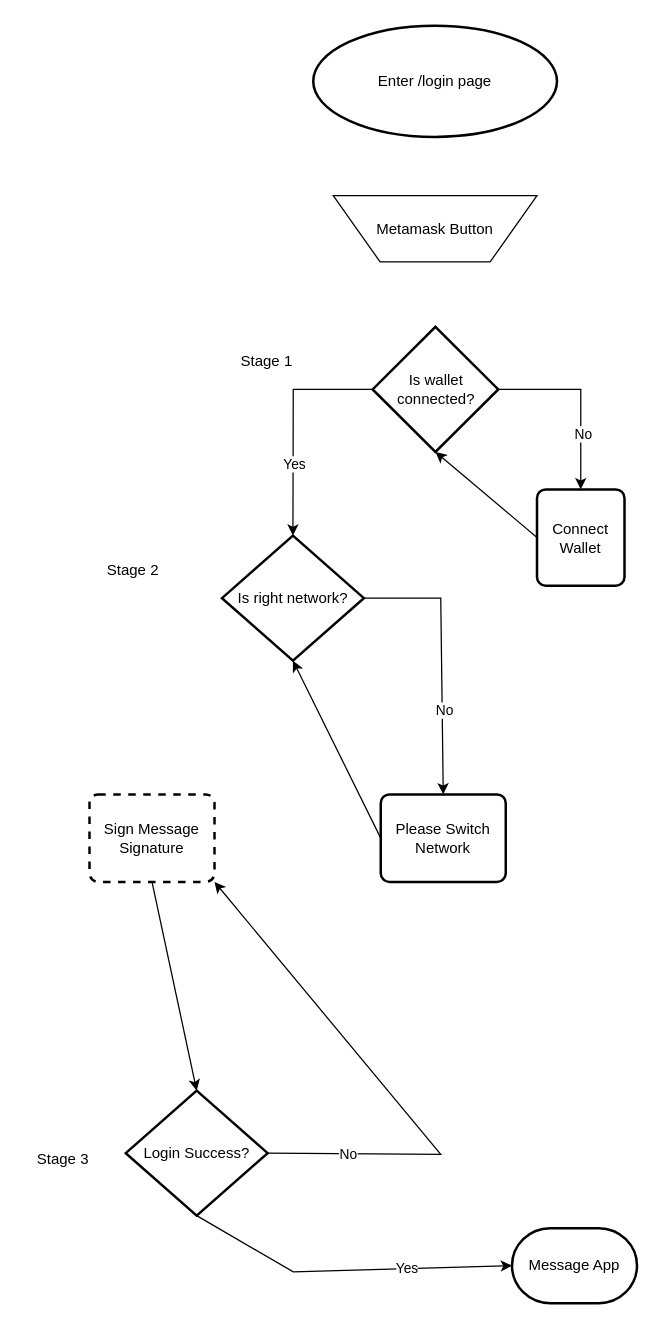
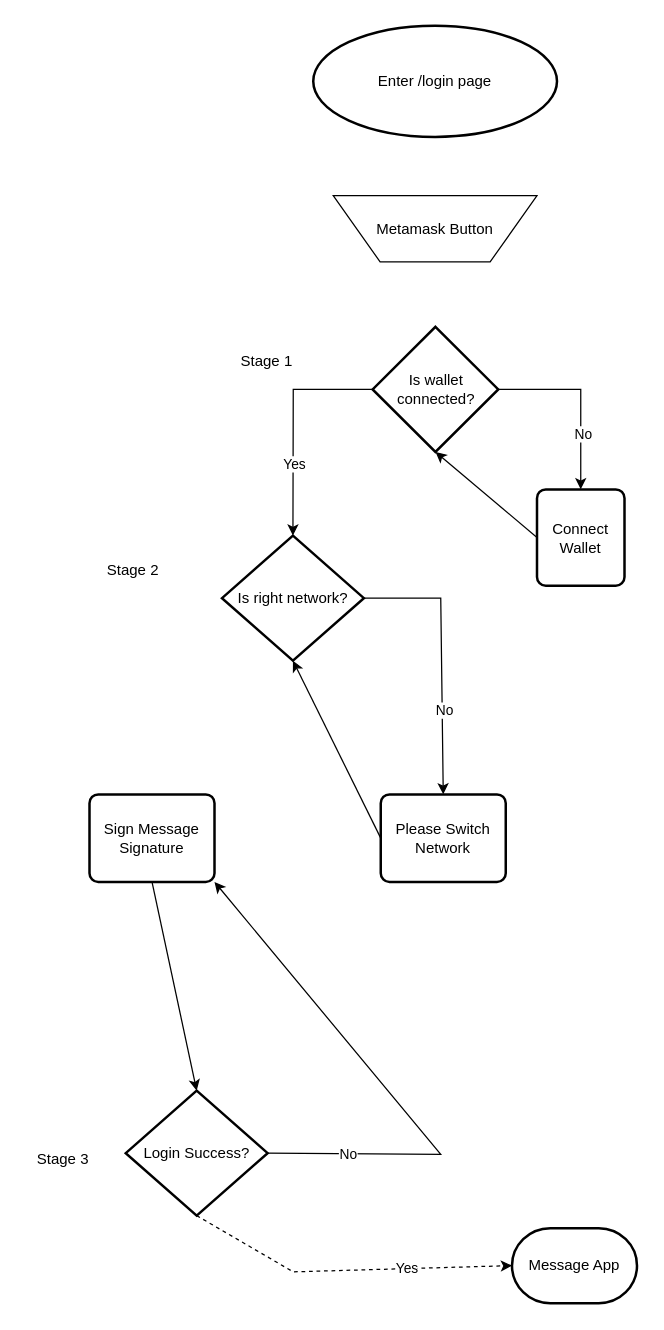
  <mxCell id="0" />
  <mxCell id="1" parent="0" />
  <mxCell id="2" value="Enter /login page" style="strokeWidth=2;html=1;shape=mxgraph.flowchart.start_1;whiteSpace=wrap;" vertex="1" parent="1"><mxGeometry x="250" y="20" width="195" height="89" as="geometry" /></mxCell>
  <mxCell id="3" value="Metamask Button" style="verticalLabelPosition=middle;verticalAlign=middle;html=1;shape=trapezoid;perimeter=trapezoidPerimeter;whiteSpace=wrap;size=0.23;arcSize=10;flipV=1;labelPosition=center;align=center;" vertex="1" parent="1"><mxGeometry x="266" y="156" width="163" height="53" as="geometry" /></mxCell>
  <mxCell id="4" value="Is wallet connected?" style="strokeWidth=2;html=1;shape=mxgraph.flowchart.decision;whiteSpace=wrap;" vertex="1" parent="1"><mxGeometry x="297.5" y="261" width="100.5" height="100" as="geometry" /></mxCell>
  <mxCell id="5" value="" style="endArrow=classic;html=1;rounded=0;exitX=0;exitY=0.5;exitDx=0;exitDy=0;exitPerimeter=0;entryX=0.5;entryY=0;entryDx=0;entryDy=0;entryPerimeter=0;" edge="1" parent="1" source="4" target="9"><mxGeometry width="50" height="50" relative="1" as="geometry"><mxPoint x="271" y="358" as="sourcePoint" /><mxPoint x="234" y="393" as="targetPoint" /><Array as="points"><mxPoint x="234" y="311" /></Array></mxGeometry></mxCell>
  <mxCell id="6" value="Yes" style="edgeLabel;html=1;align=center;verticalAlign=middle;resizable=0;points=[];fontColor=default;" vertex="1" connectable="0" parent="5"><mxGeometry x="0.36" y="1" relative="1" as="geometry"><mxPoint as="offset" /></mxGeometry></mxCell>
  <mxCell id="7" value="" style="endArrow=classic;html=1;rounded=0;exitX=1;exitY=0.5;exitDx=0;exitDy=0;exitPerimeter=0;entryX=0.5;entryY=0;entryDx=0;entryDy=0;" edge="1" parent="1" source="4" target="12"><mxGeometry width="50" height="50" relative="1" as="geometry"><mxPoint x="307.5" y="321" as="sourcePoint" /><mxPoint x="462" y="387" as="targetPoint" /><Array as="points"><mxPoint x="464" y="311" /></Array></mxGeometry></mxCell>
  <mxCell id="8" value="No" style="edgeLabel;html=1;align=center;verticalAlign=middle;resizable=0;points=[];fontColor=default;" vertex="1" connectable="0" parent="7"><mxGeometry x="0.38" y="1" relative="1" as="geometry"><mxPoint as="offset" /></mxGeometry></mxCell>
  <mxCell id="9" value="Is right network?" style="strokeWidth=2;html=1;shape=mxgraph.flowchart.decision;whiteSpace=wrap;" vertex="1" parent="1"><mxGeometry x="177" y="428" width="113.5" height="100" as="geometry" /></mxCell>
  <mxCell id="10" value="" style="endArrow=classic;html=1;rounded=0;exitX=1;exitY=0.5;exitDx=0;exitDy=0;exitPerimeter=0;entryX=0.5;entryY=0;entryDx=0;entryDy=0;" edge="1" parent="1" source="9" target="14"><mxGeometry width="50" height="50" relative="1" as="geometry"><mxPoint x="194.5" y="454" as="sourcePoint" /><mxPoint x="352" y="595" as="targetPoint" /><Array as="points"><mxPoint x="352" y="478" /></Array></mxGeometry></mxCell>
  <mxCell id="11" value="No" style="edgeLabel;html=1;align=center;verticalAlign=middle;resizable=0;points=[];fontColor=default;" vertex="1" connectable="0" parent="10"><mxGeometry x="0.38" y="1" relative="1" as="geometry"><mxPoint as="offset" /></mxGeometry></mxCell>
  <mxCell id="12" value="Connect Wallet" style="rounded=1;whiteSpace=wrap;html=1;absoluteArcSize=1;arcSize=14;strokeWidth=2;fontColor=default;" vertex="1" parent="1"><mxGeometry x="429" y="391" width="70" height="77" as="geometry" /></mxCell>
  <mxCell id="13" value="" style="endArrow=classic;html=1;rounded=0;fontColor=default;entryX=0.5;entryY=1;entryDx=0;entryDy=0;entryPerimeter=0;exitX=0;exitY=0.5;exitDx=0;exitDy=0;" edge="1" parent="1" source="12" target="4"><mxGeometry width="50" height="50" relative="1" as="geometry"><mxPoint x="428" y="426" as="sourcePoint" /><mxPoint x="378" y="413" as="targetPoint" /></mxGeometry></mxCell>
  <mxCell id="14" value="Please Switch Network" style="rounded=1;whiteSpace=wrap;html=1;absoluteArcSize=1;arcSize=14;strokeWidth=2;fontColor=default;" vertex="1" parent="1"><mxGeometry x="304" y="635" width="100" height="70" as="geometry" /></mxCell>
- <mxCell id="15" value="Sign Message Signature" style="rounded=1;whiteSpace=wrap;html=1;absoluteArcSize=1;arcSize=14;strokeWidth=2;fontColor=default;dashed=1;" vertex="1" parent="1"><mxGeometry x="71" y="635" width="100" height="70" as="geometry" /></mxCell>
+ <mxCell id="15" value="Sign Message Signature" style="rounded=1;whiteSpace=wrap;html=1;absoluteArcSize=1;arcSize=14;strokeWidth=2;fontColor=default;" vertex="1" parent="1"><mxGeometry x="71" y="635" width="100" height="70" as="geometry" /></mxCell>
  <mxCell id="16" value="" style="endArrow=classic;html=1;rounded=0;fontColor=default;entryX=0.5;entryY=1;entryDx=0;entryDy=0;exitX=0;exitY=0.5;exitDx=0;exitDy=0;entryPerimeter=0;" edge="1" parent="1" source="14" target="9"><mxGeometry width="50" height="50" relative="1" as="geometry"><mxPoint x="331.38" y="616.5" as="sourcePoint" /><mxPoint x="136.13" y="615" as="targetPoint" /></mxGeometry></mxCell>
  <mxCell id="17" value="Stage 1" style="text;html=1;strokeColor=none;fillColor=none;align=center;verticalAlign=middle;whiteSpace=wrap;rounded=0;fontColor=default;" vertex="1" parent="1"><mxGeometry x="183" y="274" width="60" height="30" as="geometry" /></mxCell>
  <mxCell id="18" value="Stage 2" style="text;html=1;strokeColor=none;fillColor=none;align=center;verticalAlign=middle;whiteSpace=wrap;rounded=0;fontColor=default;" vertex="1" parent="1"><mxGeometry x="76" y="441" width="60" height="30" as="geometry" /></mxCell>
  <mxCell id="19" value="Login Success?" style="strokeWidth=2;html=1;shape=mxgraph.flowchart.decision;whiteSpace=wrap;" vertex="1" parent="1"><mxGeometry x="100" y="872" width="113.5" height="100" as="geometry" /></mxCell>
- <mxCell id="20" value="" style="endArrow=classic;html=1;rounded=0;exitX=0.5;exitY=1;exitDx=0;exitDy=0;exitPerimeter=0;entryX=0;entryY=0.5;entryDx=0;entryDy=0;entryPerimeter=0;" edge="1" parent="1" source="19" target="26"><mxGeometry width="50" height="50" relative="1" as="geometry"><mxPoint x="158" y="936" as="sourcePoint" /><mxPoint x="121" y="1080" as="targetPoint" /><Array as="points"><mxPoint x="234" y="1017" /></Array></mxGeometry></mxCell>
+ <mxCell id="20" value="" style="endArrow=classic;html=1;rounded=0;exitX=0.5;exitY=1;exitDx=0;exitDy=0;exitPerimeter=0;entryX=0;entryY=0.5;entryDx=0;entryDy=0;entryPerimeter=0;dashed=1;" edge="1" parent="1" source="19" target="26"><mxGeometry width="50" height="50" relative="1" as="geometry"><mxPoint x="158" y="936" as="sourcePoint" /><mxPoint x="121" y="1080" as="targetPoint" /><Array as="points"><mxPoint x="234" y="1017" /></Array></mxGeometry></mxCell>
  <mxCell id="21" value="Yes" style="edgeLabel;html=1;align=center;verticalAlign=middle;resizable=0;points=[];fontColor=default;" vertex="1" connectable="0" parent="20"><mxGeometry x="0.36" y="1" relative="1" as="geometry"><mxPoint as="offset" /></mxGeometry></mxCell>
  <mxCell id="22" value="" style="endArrow=classic;html=1;rounded=0;exitX=1;exitY=0.5;exitDx=0;exitDy=0;exitPerimeter=0;entryX=1;entryY=1;entryDx=0;entryDy=0;" edge="1" parent="1" source="19" target="15"><mxGeometry width="50" height="50" relative="1" as="geometry"><mxPoint x="194.5" y="899" as="sourcePoint" /><mxPoint x="354" y="1080" as="targetPoint" /><Array as="points"><mxPoint x="352" y="923" /></Array></mxGeometry></mxCell>
  <mxCell id="23" value="No" style="edgeLabel;html=1;align=center;verticalAlign=middle;resizable=0;points=[];fontColor=default;" vertex="1" connectable="0" parent="22"><mxGeometry x="0.38" y="1" relative="1" as="geometry"><mxPoint x="24" y="116" as="offset" /></mxGeometry></mxCell>
  <mxCell id="24" value="Stage 3" style="text;html=1;strokeColor=none;fillColor=none;align=center;verticalAlign=middle;whiteSpace=wrap;rounded=0;fontColor=default;" vertex="1" parent="1"><mxGeometry x="20" y="912" width="60" height="30" as="geometry" /></mxCell>
  <mxCell id="25" value="" style="endArrow=classic;html=1;rounded=0;fontColor=default;entryX=0.5;entryY=0;entryDx=0;entryDy=0;exitX=0.5;exitY=1;exitDx=0;exitDy=0;entryPerimeter=0;" edge="1" parent="1" source="15" target="19"><mxGeometry width="50" height="50" relative="1" as="geometry"><mxPoint x="314" y="680" as="sourcePoint" /><mxPoint x="181" y="680" as="targetPoint" /><Array as="points" /></mxGeometry></mxCell>
  <mxCell id="26" value="Message App" style="strokeWidth=2;html=1;shape=mxgraph.flowchart.terminator;whiteSpace=wrap;fontColor=default;" vertex="1" parent="1"><mxGeometry x="409" y="982" width="100" height="60" as="geometry" /></mxCell>
